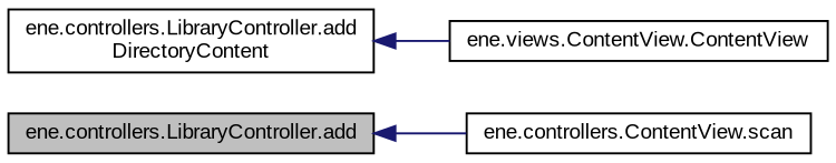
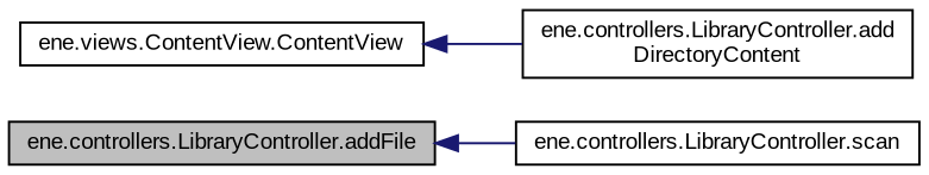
  digraph {
    fontname="Liberation Sans"
    rankdir=LR
    node [color=black fontname="Liberation Sans" fontsize=10 shape=record]
    edge [color=midnightblue dir=back fontname="Liberation Sans" fontsize=10 labelfontname=Helvetica labelfontsize=10 style=solid]
-   n1 [fillcolor=grey75 fontcolor=black height=0.2 label="ene.controllers.LibraryController.add" style=filled width=0.4]
-   n2 [height=0.2 label="ene.controllers.ContentView.scan" width=0.4]
+   n1 [fillcolor=grey75 fontcolor=black height=0.2 label="ene.controllers.LibraryController.addFile" style=filled width=0.4]
+   n2 [height=0.2 label="ene.controllers.LibraryController.scan" width=0.4]
    n3 [height=0.2 label="ene.controllers.LibraryController.add\lDirectoryContent" width=0.4]
    n4 [height=0.2 label="ene.views.ContentView.ContentView" width=0.4]
    n1 -> n2
-   n3 -> n4
+   n4 -> n3
  }
